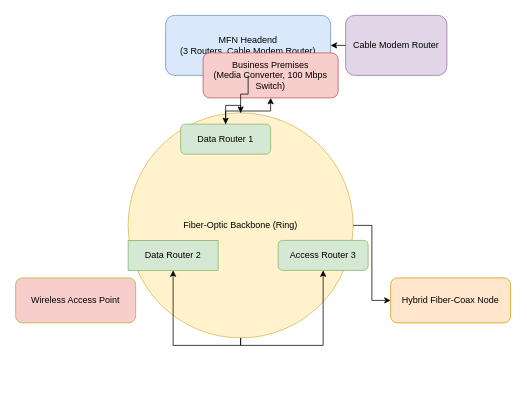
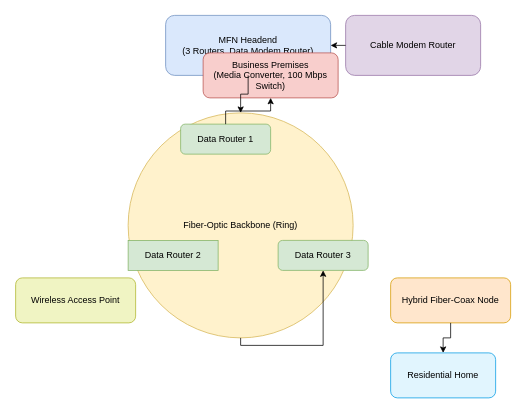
  <mxCell id="0" />
  <mxCell id="1" parent="0" />
- <mxCell id="2" value="MFN Headend&#10;(3 Routers, Cable Modem Router)" style="rounded=1;whiteSpace=wrap;html=1;fillColor=#dae8fc;strokeColor=#6c8ebf;" vertex="1" parent="1"><mxGeometry x="220" y="20" width="220" height="80" as="geometry" /></mxCell>
- <mxCell id="3" value="Cable Modem Router" style="rounded=1;whiteSpace=wrap;html=1;fillColor=#e1d5e7;strokeColor=#9673a6;" vertex="1" parent="1"><mxGeometry x="460" y="20" width="135" height="80" as="geometry" /></mxCell>
+ <mxCell id="2" value="MFN Headend&#10;(3 Routers, Data Modem Router)" style="rounded=1;whiteSpace=wrap;html=1;fillColor=#dae8fc;strokeColor=#6c8ebf;" vertex="1" parent="1"><mxGeometry x="220" y="20" width="220" height="80" as="geometry" /></mxCell>
+ <mxCell id="3" value="Cable Modem Router" style="rounded=1;whiteSpace=wrap;html=1;fillColor=#e1d5e7;strokeColor=#9673a6;" vertex="1" parent="1"><mxGeometry x="460" y="20" width="180" height="80" as="geometry" /></mxCell>
  <mxCell id="4" value="Fiber-Optic Backbone (Ring)" style="ellipse;whiteSpace=wrap;html=1;aspect=fixed;fillColor=#fff2cc;strokeColor=#d6b656;" vertex="1" parent="1"><mxGeometry x="170" y="150" width="300" height="300" as="geometry" /></mxCell>
  <mxCell id="5" value="Data Router 1" style="rounded=1;whiteSpace=wrap;html=1;fillColor=#d5e8d4;strokeColor=#82b366;" vertex="1" parent="1"><mxGeometry x="240" y="165" width="120" height="40" as="geometry" /></mxCell>
  <mxCell id="6" value="Data Router 2" style="whiteSpace=wrap;html=1;fillColor=#d5e8d4;strokeColor=#82b366;rounded=0;" vertex="1" parent="1"><mxGeometry x="170" y="320" width="120" height="40" as="geometry" /></mxCell>
- <mxCell id="7" value="Access Router 3" style="rounded=1;whiteSpace=wrap;html=1;fillColor=#d5e8d4;strokeColor=#82b366;" vertex="1" parent="1"><mxGeometry x="370" y="320" width="120" height="40" as="geometry" /></mxCell>
+ <mxCell id="7" value="Data Router 3" style="rounded=1;whiteSpace=wrap;html=1;fillColor=#d5e8d4;strokeColor=#82b366;" vertex="1" parent="1"><mxGeometry x="370" y="320" width="120" height="40" as="geometry" /></mxCell>
  <mxCell id="8" value="Business Premises&#10;(Media Converter, 100 Mbps Switch)" style="rounded=1;whiteSpace=wrap;html=1;fillColor=#f8cecc;strokeColor=#b85450;" vertex="1" parent="1"><mxGeometry x="270" y="70" width="180" height="60" as="geometry" /></mxCell>
  <mxCell id="9" value="Hybrid Fiber-Coax Node" style="rounded=1;whiteSpace=wrap;html=1;fillColor=#ffe6cc;strokeColor=#d79b00;" vertex="1" parent="1"><mxGeometry x="520" y="370" width="160" height="60" as="geometry" /></mxCell>
- <mxCell id="11" value="Wireless Access Point" style="rounded=1;whiteSpace=wrap;html=1;fillColor=#f8cecc;strokeColor=#afb42b;" vertex="1" parent="1"><mxGeometry x="20" y="370" width="160" height="60" as="geometry" /></mxCell>
+ <mxCell id="10" value="Residential Home" style="rounded=1;whiteSpace=wrap;html=1;fillColor=#e1f5fe;strokeColor=#039be5;" vertex="1" parent="1"><mxGeometry x="520" y="470" width="140" height="60" as="geometry" /></mxCell>
+ <mxCell id="11" value="Wireless Access Point" style="rounded=1;whiteSpace=wrap;html=1;fillColor=#f0f4c3;strokeColor=#afb42b;" vertex="1" parent="1"><mxGeometry x="20" y="370" width="160" height="60" as="geometry" /></mxCell>
  <mxCell id="12" edge="1" parent="1" source="2" target="4" style="edgeStyle=orthogonalEdgeStyle;rounded=0;html=1;strokeColor=#000000;"><mxGeometry relative="1" as="geometry" /></mxCell>
  <mxCell id="13" edge="1" parent="1" source="3" target="2" style="edgeStyle=orthogonalEdgeStyle;rounded=0;html=1;strokeColor=#000000;"><mxGeometry relative="1" as="geometry" /></mxCell>
- <mxCell id="14" edge="1" parent="1" source="4" target="5" style="edgeStyle=orthogonalEdgeStyle;rounded=0;html=1;strokeColor=#000000;"><mxGeometry relative="1" as="geometry" /></mxCell>
- <mxCell id="15" edge="1" parent="1" source="4" target="6" style="edgeStyle=orthogonalEdgeStyle;rounded=0;html=1;strokeColor=#000000;"><mxGeometry relative="1" as="geometry" /></mxCell>
  <mxCell id="16" edge="1" parent="1" source="4" target="7" style="edgeStyle=orthogonalEdgeStyle;rounded=0;html=1;strokeColor=#000000;"><mxGeometry relative="1" as="geometry" /></mxCell>
  <mxCell id="17" edge="1" parent="1" source="5" target="8" style="edgeStyle=orthogonalEdgeStyle;rounded=0;html=1;strokeColor=#000000;"><mxGeometry relative="1" as="geometry" /></mxCell>
- <mxCell id="18" edge="1" parent="1" source="4" target="9" style="edgeStyle=orthogonalEdgeStyle;rounded=0;html=1;strokeColor=#000000;"><mxGeometry relative="1" as="geometry" /></mxCell>
+ <mxCell id="19" edge="1" parent="1" source="9" target="10" style="edgeStyle=orthogonalEdgeStyle;rounded=0;html=1;strokeColor=#000000;"><mxGeometry relative="1" as="geometry" /></mxCell>
